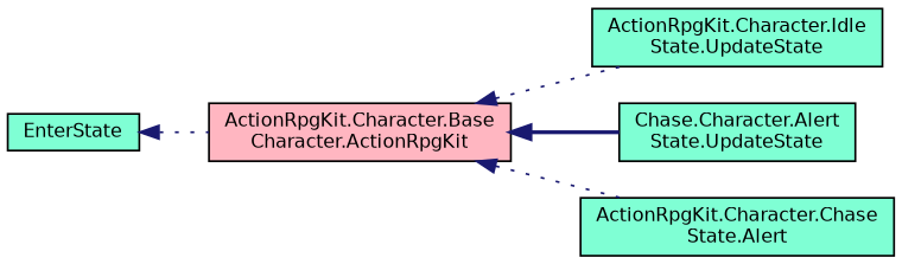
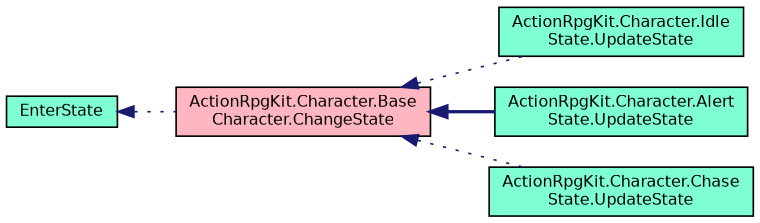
  digraph {
    rankdir=LR
    node [color=black fillcolor=aquamarine fontname=Helvetica fontsize=10 shape=record style=filled]
    edge [color=midnightblue dir=back fontname=Helvetica fontsize=10 labelfontname=Helvetica labelfontsize=10 style=dotted]
    n1 [fontcolor=black height=0.2 label=EnterState width=0.4]
-   n2 [fillcolor=lightpink height=0.2 label="ActionRpgKit.Character.Base\lCharacter.ActionRpgKit" width=0.4]
+   n2 [fillcolor=lightpink height=0.2 label="ActionRpgKit.Character.Base\lCharacter.ChangeState" width=0.4]
    n3 [height=0.2 label="ActionRpgKit.Character.Idle\lState.UpdateState" width=0.4]
-   n4 [height=0.2 label="Chase.Character.Alert\lState.UpdateState" width=0.4]
-   n5 [height=0.2 label="ActionRpgKit.Character.Chase\lState.Alert" width=0.4]
+   n4 [height=0.2 label="ActionRpgKit.Character.Alert\lState.UpdateState" width=0.4]
+   n5 [height=0.2 label="ActionRpgKit.Character.Chase\lState.UpdateState" width=0.4]
    n1 -> n2
    n2 -> n3
    n2 -> n4 [style=bold]
    n2 -> n5
  }
